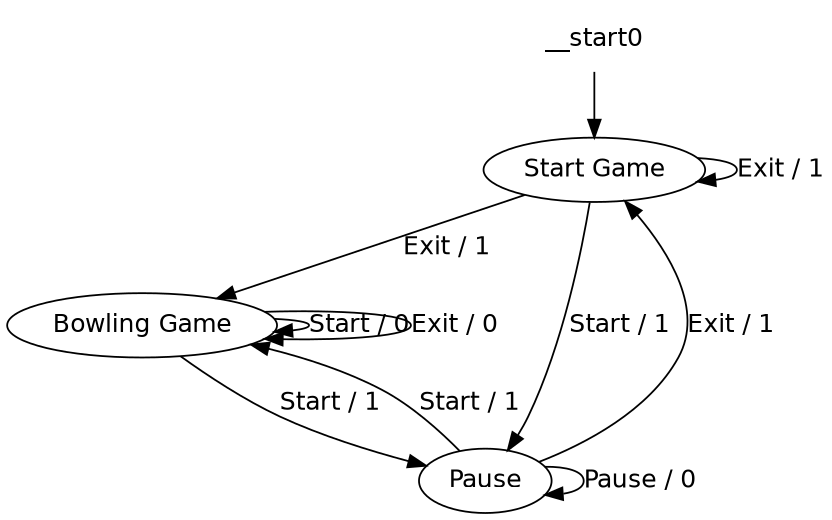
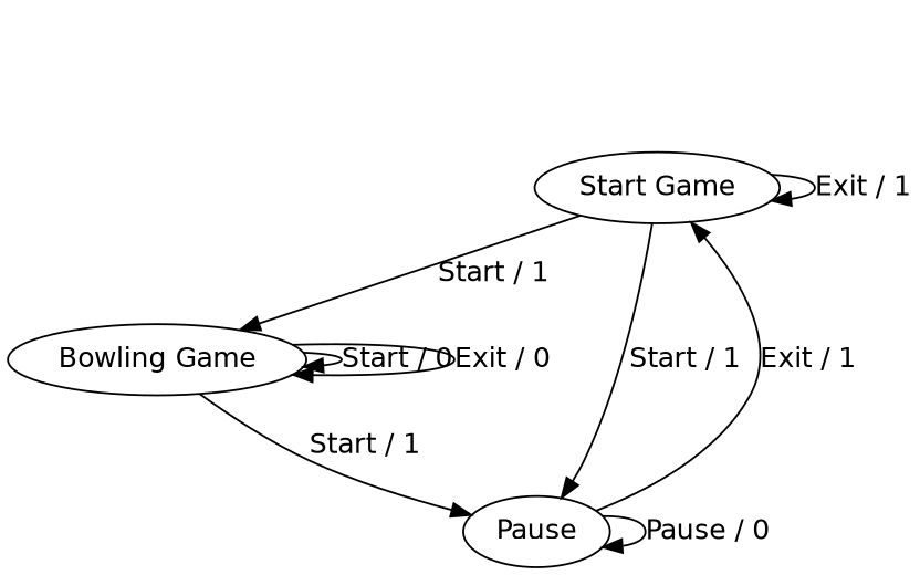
  digraph {
    fontname="DejaVu Sans"
    version=bowling
    node [fontname="DejaVu Sans"]
    edge [fontname="DejaVu Sans"]
-   __start0 [shape=none]
    "Start Game"
    "Bowling Game"
    Pause
-   __start0 -> "Start Game"
    "Start Game" -> "Start Game" [label="Exit / 1"]
-   "Start Game" -> "Bowling Game" [label="Exit / 1"]
+   "Start Game" -> "Bowling Game" [label="Start / 1"]
    "Start Game" -> Pause [label="Start / 1"]
    "Bowling Game" -> "Bowling Game" [label="Start / 0"]
    "Bowling Game" -> "Bowling Game" [label="Exit / 0"]
    "Bowling Game" -> Pause [label="Start / 1"]
    Pause -> "Start Game" [label="Exit / 1"]
-   Pause -> "Bowling Game" [label="Start / 1"]
    Pause -> Pause [label="Pause / 0"]
  }
